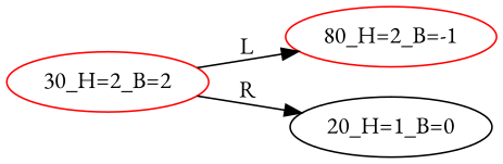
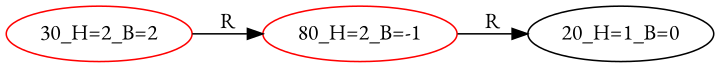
  digraph {
    fontname="EB Garamond"
    rankdir=LR
    node [color=red fontname="EB Garamond"]
    edge [fontname="EB Garamond"]
    n1 [label="80_H=2_B=-1"]
    "30_H=2_B=2"
    "20_H=1_B=0" [color=""]
-   "30_H=2_B=2" -> "20_H=1_B=0" [label=R]
-   "30_H=2_B=2" -> n1 [label=L]
+   n1 -> "20_H=1_B=0" [label=R]
+   "30_H=2_B=2" -> n1 [label=R]
  }
